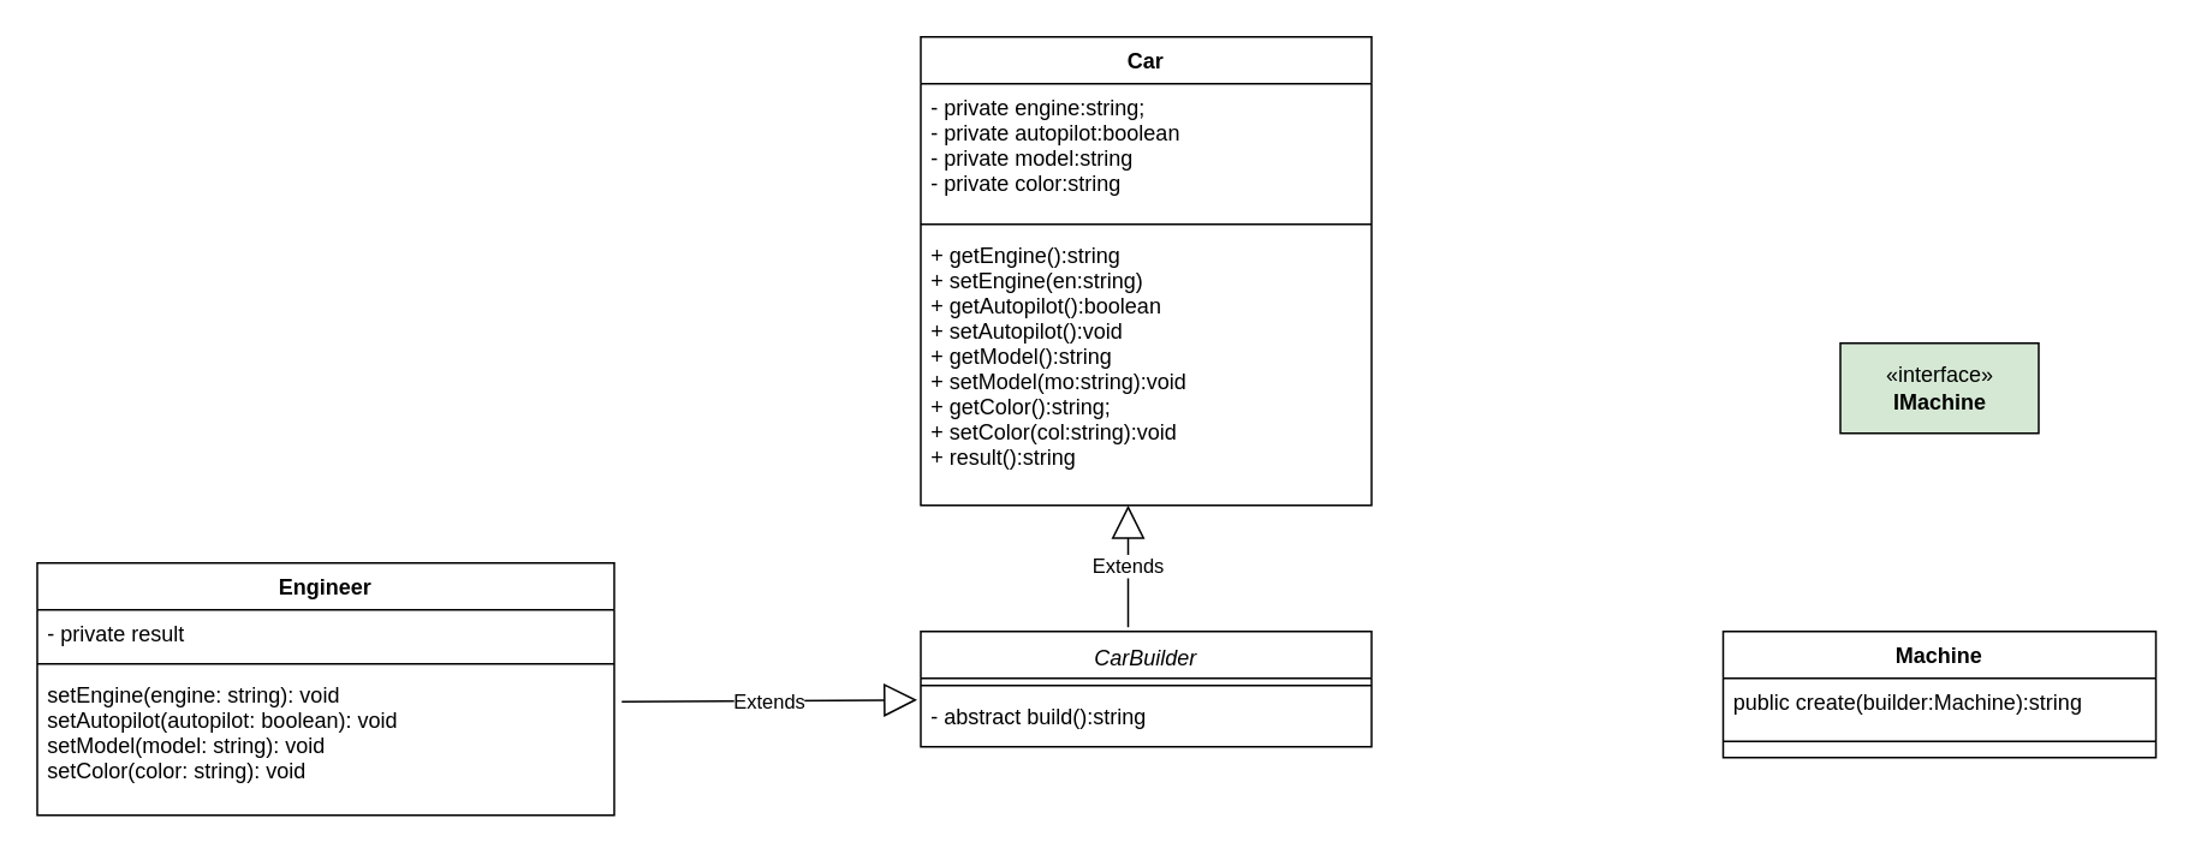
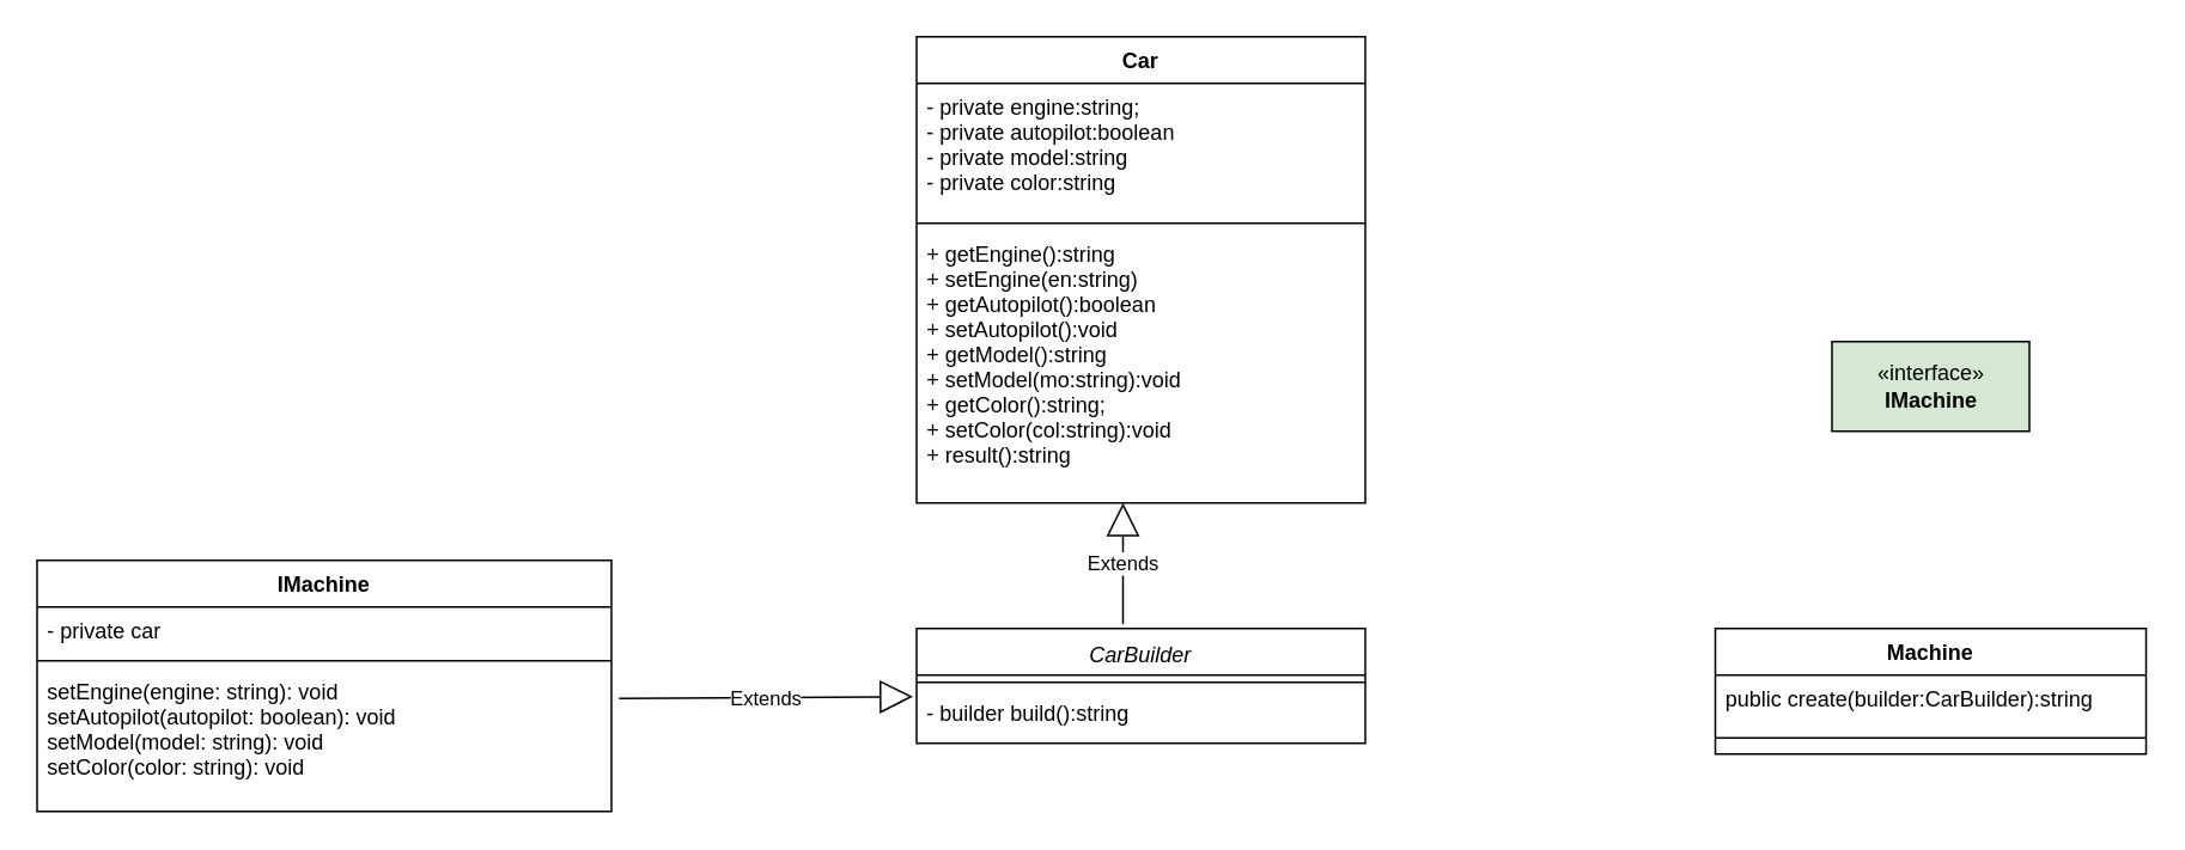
  <mxCell id="0" />
  <mxCell id="1" parent="0" />
  <mxCell id="2" value="Car" style="swimlane;fontStyle=1;align=center;verticalAlign=top;childLayout=stackLayout;horizontal=1;startSize=26;horizontalStack=0;resizeParent=1;resizeParentMax=0;resizeLast=0;collapsible=1;marginBottom=0;" vertex="1" parent="1"><mxGeometry x="510" y="20" width="250" height="260" as="geometry" /></mxCell>
  <mxCell id="3" value="- private engine:string;&#10;- private autopilot:boolean&#10;- private model:string&#10;- private color:string" style="text;strokeColor=none;fillColor=none;align=left;verticalAlign=top;spacingLeft=4;spacingRight=4;overflow=hidden;rotatable=0;points=[[0,0.5],[1,0.5]];portConstraint=eastwest;" vertex="1" parent="2"><mxGeometry y="26" width="250" height="74" as="geometry" /></mxCell>
  <mxCell id="4" value="" style="line;strokeWidth=1;fillColor=none;align=left;verticalAlign=middle;spacingTop=-1;spacingLeft=3;spacingRight=3;rotatable=0;labelPosition=right;points=[];portConstraint=eastwest;strokeColor=inherit;" vertex="1" parent="2"><mxGeometry y="100" width="250" height="8" as="geometry" /></mxCell>
  <mxCell id="5" value="+ getEngine():string&#10;+ setEngine(en:string) &#10;+ getAutopilot():boolean&#10;+ setAutopilot():void &#10;+ getModel():string&#10;+ setModel(mo:string):void &#10;+ getColor():string;&#10;+ setColor(col:string):void&#10;+ result():string" style="text;strokeColor=none;fillColor=none;align=left;verticalAlign=top;spacingLeft=4;spacingRight=4;overflow=hidden;rotatable=0;points=[[0,0.5],[1,0.5]];portConstraint=eastwest;" vertex="1" parent="2"><mxGeometry y="108" width="250" height="152" as="geometry" /></mxCell>
  <mxCell id="6" value="" style="swimlane;fontStyle=1;align=center;verticalAlign=top;childLayout=stackLayout;horizontal=1;startSize=26;horizontalStack=0;resizeParent=1;resizeParentMax=0;resizeLast=0;collapsible=1;marginBottom=0;" vertex="1" parent="1"><mxGeometry x="510" y="350" width="250" height="64" as="geometry" /></mxCell>
  <mxCell id="7" value="" style="line;strokeWidth=1;fillColor=none;align=left;verticalAlign=middle;spacingTop=-1;spacingLeft=3;spacingRight=3;rotatable=0;labelPosition=right;points=[];portConstraint=eastwest;strokeColor=inherit;" vertex="1" parent="6"><mxGeometry y="26" width="250" height="8" as="geometry" /></mxCell>
- <mxCell id="8" value="- abstract build():string" style="text;strokeColor=none;fillColor=none;align=left;verticalAlign=top;spacingLeft=4;spacingRight=4;overflow=hidden;rotatable=0;points=[[0,0.5],[1,0.5]];portConstraint=eastwest;" vertex="1" parent="6"><mxGeometry y="34" width="250" height="30" as="geometry" /></mxCell>
+ <mxCell id="8" value="- builder build():string" style="text;strokeColor=none;fillColor=none;align=left;verticalAlign=top;spacingLeft=4;spacingRight=4;overflow=hidden;rotatable=0;points=[[0,0.5],[1,0.5]];portConstraint=eastwest;" vertex="1" parent="6"><mxGeometry y="34" width="250" height="30" as="geometry" /></mxCell>
  <mxCell id="9" value="&lt;i&gt;CarBuilder&lt;/i&gt;" style="text;strokeColor=none;align=center;fillColor=none;html=1;verticalAlign=middle;whiteSpace=wrap;rounded=0;" vertex="1" parent="1"><mxGeometry x="510" y="360" width="250" height="10" as="geometry" /></mxCell>
  <mxCell id="10" value="Extends" style="endArrow=block;endSize=16;endFill=0;html=1;rounded=0;exitX=0.46;exitY=-0.037;exitDx=0;exitDy=0;exitPerimeter=0;" edge="1" parent="1" source="6"><mxGeometry width="160" relative="1" as="geometry"><mxPoint x="610" y="380" as="sourcePoint" /><mxPoint x="625" y="280" as="targetPoint" /></mxGeometry></mxCell>
- <mxCell id="11" value="Engineer" style="swimlane;fontStyle=1;align=center;verticalAlign=top;childLayout=stackLayout;horizontal=1;startSize=26;horizontalStack=0;resizeParent=1;resizeParentMax=0;resizeLast=0;collapsible=1;marginBottom=0;" vertex="1" parent="1"><mxGeometry x="20" y="312" width="320" height="140" as="geometry" /></mxCell>
- <mxCell id="12" value="- private result" style="text;strokeColor=none;fillColor=none;align=left;verticalAlign=top;spacingLeft=4;spacingRight=4;overflow=hidden;rotatable=0;points=[[0,0.5],[1,0.5]];portConstraint=eastwest;" vertex="1" parent="11"><mxGeometry y="26" width="320" height="26" as="geometry" /></mxCell>
+ <mxCell id="11" value="IMachine" style="swimlane;fontStyle=1;align=center;verticalAlign=top;childLayout=stackLayout;horizontal=1;startSize=26;horizontalStack=0;resizeParent=1;resizeParentMax=0;resizeLast=0;collapsible=1;marginBottom=0;" vertex="1" parent="1"><mxGeometry x="20" y="312" width="320" height="140" as="geometry" /></mxCell>
+ <mxCell id="12" value="- private car" style="text;strokeColor=none;fillColor=none;align=left;verticalAlign=top;spacingLeft=4;spacingRight=4;overflow=hidden;rotatable=0;points=[[0,0.5],[1,0.5]];portConstraint=eastwest;" vertex="1" parent="11"><mxGeometry y="26" width="320" height="26" as="geometry" /></mxCell>
  <mxCell id="13" value="" style="line;strokeWidth=1;fillColor=none;align=left;verticalAlign=middle;spacingTop=-1;spacingLeft=3;spacingRight=3;rotatable=0;labelPosition=right;points=[];portConstraint=eastwest;strokeColor=inherit;" vertex="1" parent="11"><mxGeometry y="52" width="320" height="8" as="geometry" /></mxCell>
  <mxCell id="14" value="setEngine(engine: string): void&#10;setAutopilot(autopilot: boolean): void &#10;setModel(model: string): void&#10;setColor(color: string): void&#10;&#10;&#10;" style="text;strokeColor=none;fillColor=none;align=left;verticalAlign=top;spacingLeft=4;spacingRight=4;overflow=hidden;rotatable=0;points=[[0,0.5],[1,0.5]];portConstraint=eastwest;" vertex="1" parent="11"><mxGeometry y="60" width="320" height="80" as="geometry" /></mxCell>
  <mxCell id="15" value="Extends" style="endArrow=block;endSize=16;endFill=0;html=1;rounded=0;exitX=1.013;exitY=0.213;exitDx=0;exitDy=0;exitPerimeter=0;entryX=-0.008;entryY=0.133;entryDx=0;entryDy=0;entryPerimeter=0;" edge="1" parent="1" source="14" target="8"><mxGeometry width="160" relative="1" as="geometry"><mxPoint x="420" y="320" as="sourcePoint" /><mxPoint x="500" y="390" as="targetPoint" /></mxGeometry></mxCell>
  <mxCell id="16" value="«interface»&lt;br&gt;&lt;b&gt;IMachine&lt;/b&gt;" style="html=1;fillColor=#d5e8d4;" vertex="1" parent="1"><mxGeometry x="1020" y="190" width="110" height="50" as="geometry" /></mxCell>
  <mxCell id="17" value="Machine" style="swimlane;fontStyle=1;align=center;verticalAlign=top;childLayout=stackLayout;horizontal=1;startSize=26;horizontalStack=0;resizeParent=1;resizeParentMax=0;resizeLast=0;collapsible=1;marginBottom=0;" vertex="1" parent="1"><mxGeometry x="955" y="350" width="240" height="70" as="geometry" /></mxCell>
- <mxCell id="18" value="public create(builder:Machine):string" style="text;strokeColor=none;fillColor=none;align=left;verticalAlign=top;spacingLeft=4;spacingRight=4;overflow=hidden;rotatable=0;points=[[0,0.5],[1,0.5]];portConstraint=eastwest;" vertex="1" parent="17"><mxGeometry y="26" width="240" height="26" as="geometry" /></mxCell>
+ <mxCell id="18" value="public create(builder:CarBuilder):string" style="text;strokeColor=none;fillColor=none;align=left;verticalAlign=top;spacingLeft=4;spacingRight=4;overflow=hidden;rotatable=0;points=[[0,0.5],[1,0.5]];portConstraint=eastwest;" vertex="1" parent="17"><mxGeometry y="26" width="240" height="26" as="geometry" /></mxCell>
  <mxCell id="19" value="" style="line;strokeWidth=1;fillColor=none;align=left;verticalAlign=middle;spacingTop=-1;spacingLeft=3;spacingRight=3;rotatable=0;labelPosition=right;points=[];portConstraint=eastwest;strokeColor=inherit;" vertex="1" parent="17"><mxGeometry y="52" width="240" height="18" as="geometry" /></mxCell>
